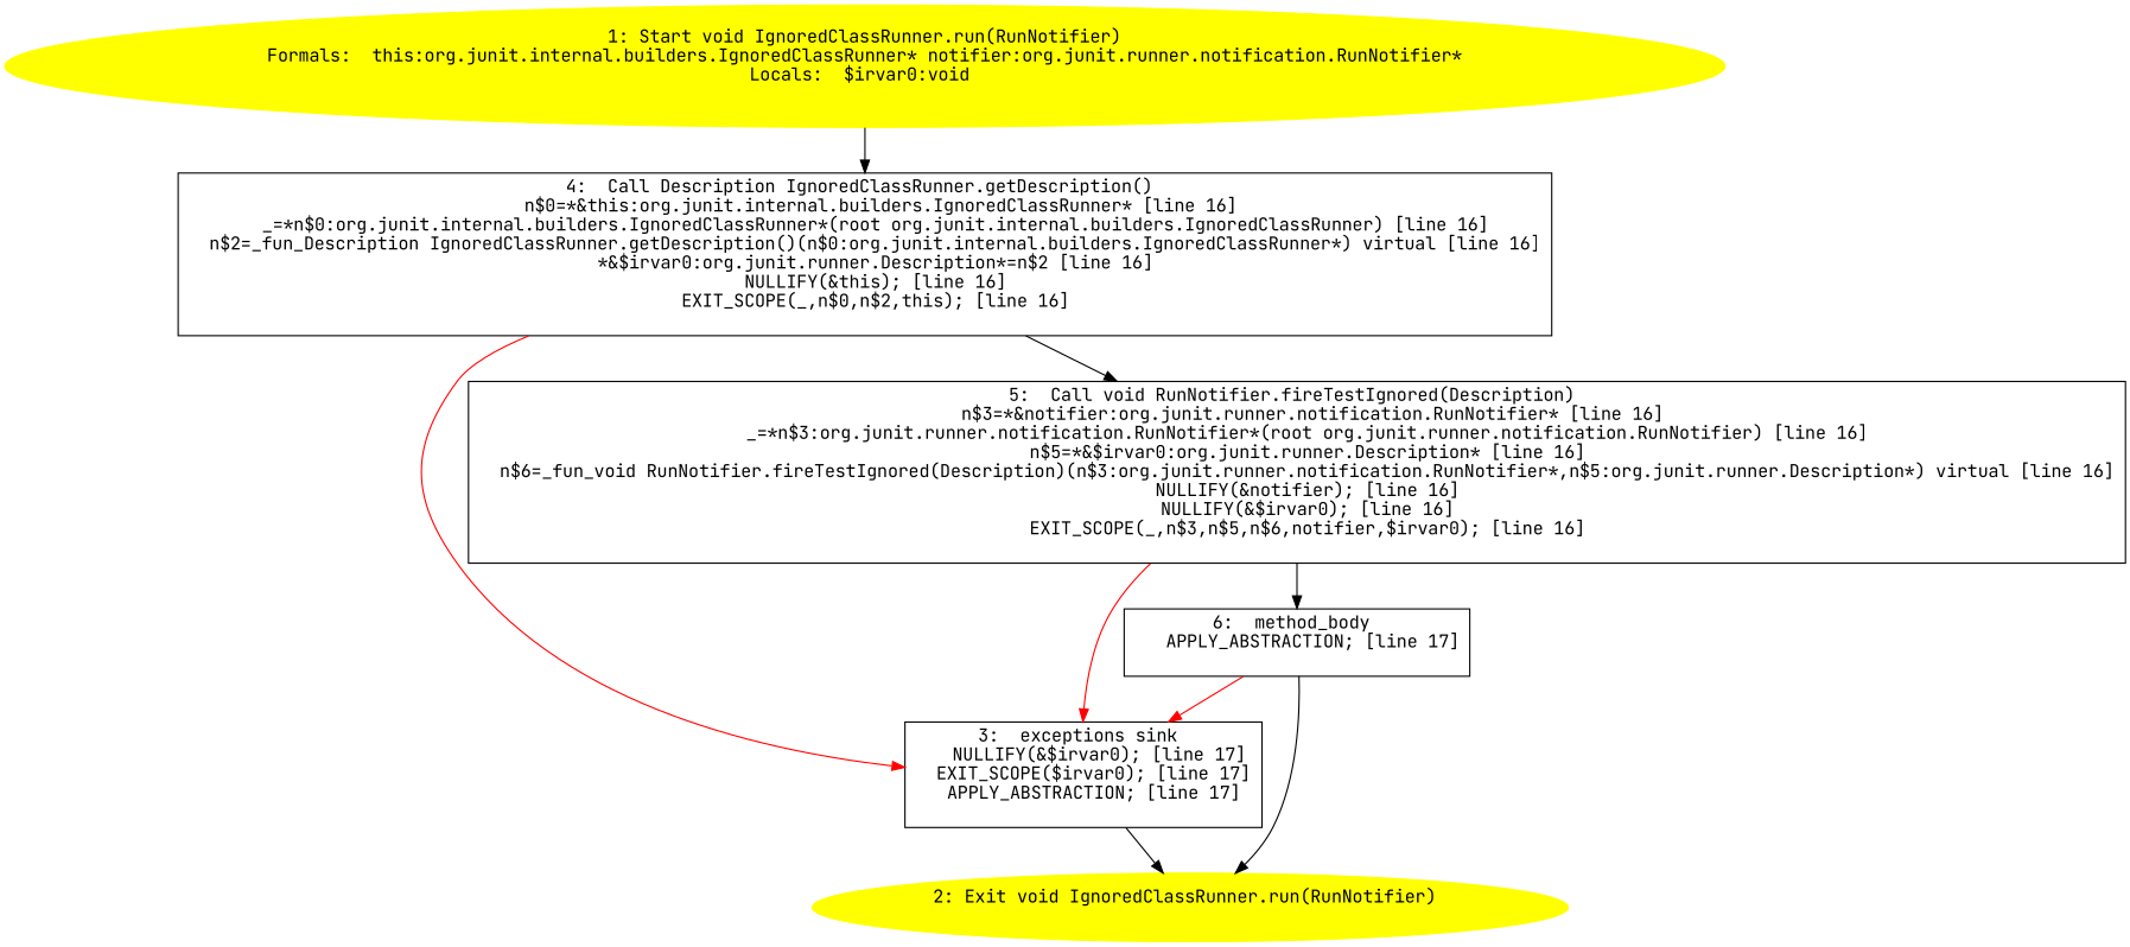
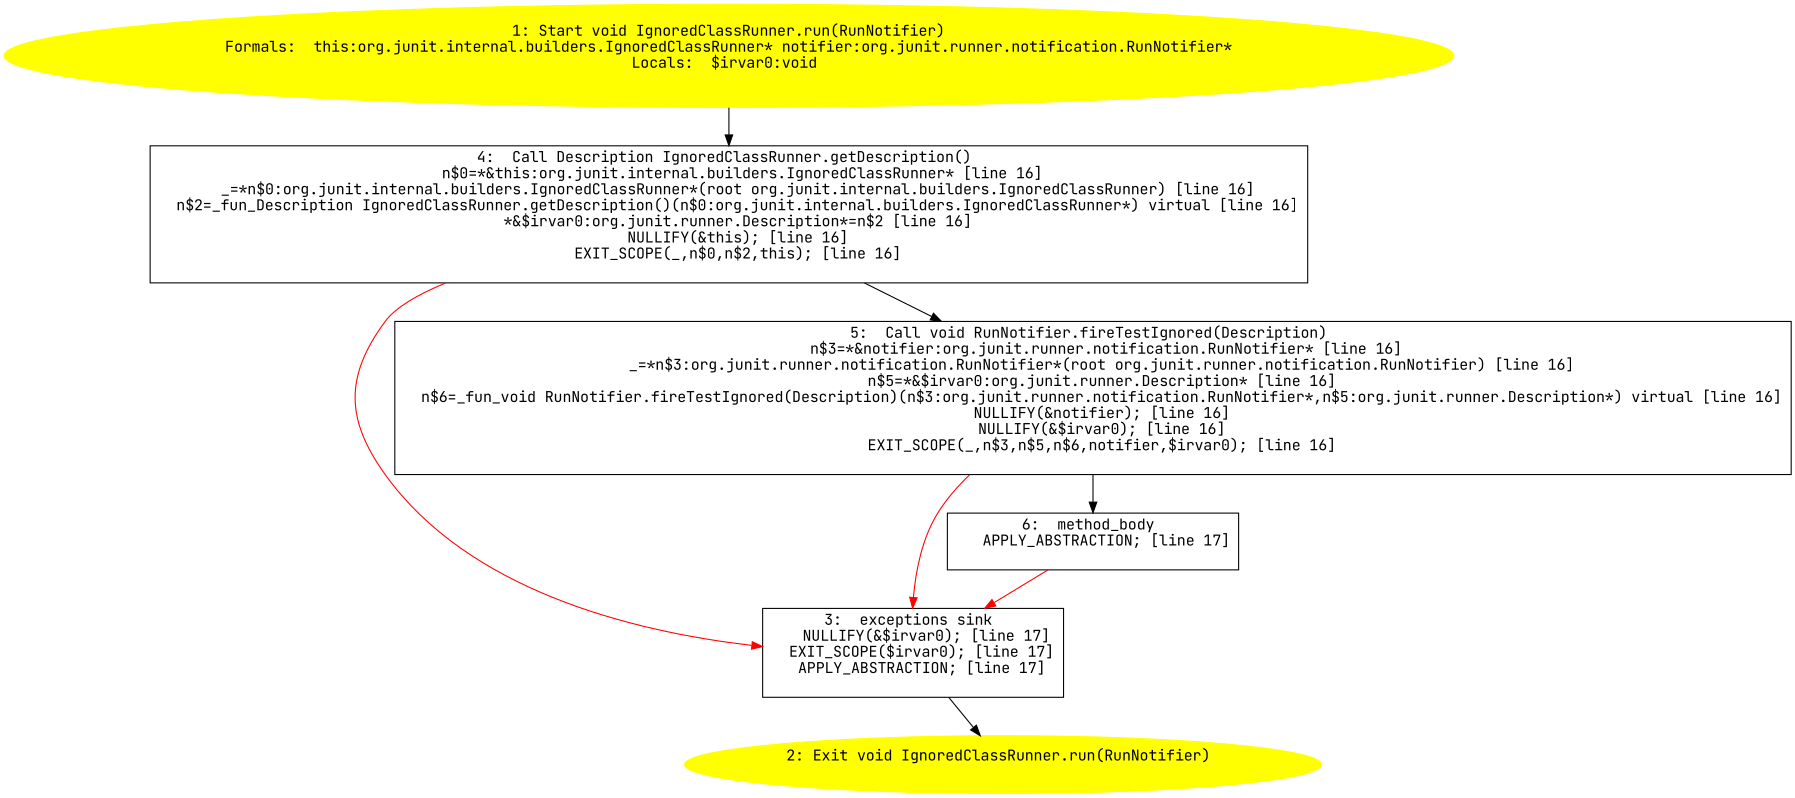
  digraph {
    fontname="JetBrains Mono"
    node [fontname="JetBrains Mono" shape=box]
    edge [fontname="JetBrains Mono"]
    n1 [color=yellow label="1: Start void IgnoredClassRunner.run(RunNotifier)\nFormals:  this:org.junit.internal.builders.IgnoredClassRunner* notifier:org.junit.runner.notification.RunNotifier*\nLocals:  $irvar0:void \n  " style=filled shape=""]
    n2 [label="4:  Call Description IgnoredClassRunner.getDescription() \n   n$0=*&this:org.junit.internal.builders.IgnoredClassRunner* [line 16]\n  _=*n$0:org.junit.internal.builders.IgnoredClassRunner*(root org.junit.internal.builders.IgnoredClassRunner) [line 16]\n  n$2=_fun_Description IgnoredClassRunner.getDescription()(n$0:org.junit.internal.builders.IgnoredClassRunner*) virtual [line 16]\n  *&$irvar0:org.junit.runner.Description*=n$2 [line 16]\n  NULLIFY(&this); [line 16]\n  EXIT_SCOPE(_,n$0,n$2,this); [line 16]\n "]
    n3 [label="3:  exceptions sink \n   NULLIFY(&$irvar0); [line 17]\n  EXIT_SCOPE($irvar0); [line 17]\n  APPLY_ABSTRACTION; [line 17]\n "]
    n4 [label="5:  Call void RunNotifier.fireTestIgnored(Description) \n   n$3=*&notifier:org.junit.runner.notification.RunNotifier* [line 16]\n  _=*n$3:org.junit.runner.notification.RunNotifier*(root org.junit.runner.notification.RunNotifier) [line 16]\n  n$5=*&$irvar0:org.junit.runner.Description* [line 16]\n  n$6=_fun_void RunNotifier.fireTestIgnored(Description)(n$3:org.junit.runner.notification.RunNotifier*,n$5:org.junit.runner.Description*) virtual [line 16]\n  NULLIFY(&notifier); [line 16]\n  NULLIFY(&$irvar0); [line 16]\n  EXIT_SCOPE(_,n$3,n$5,n$6,notifier,$irvar0); [line 16]\n "]
    n5 [color=yellow label="2: Exit void IgnoredClassRunner.run(RunNotifier) \n  " style=filled shape=""]
    n6 [label="6:  method_body \n   APPLY_ABSTRACTION; [line 17]\n "]
    n1 -> n2
    n2 -> n3 [color=red]
    n2 -> n4
    n3 -> n5
    n4 -> n3 [color=red]
    n4 -> n6
    n6 -> n3 [color=red]
-   n6 -> n5
  }
